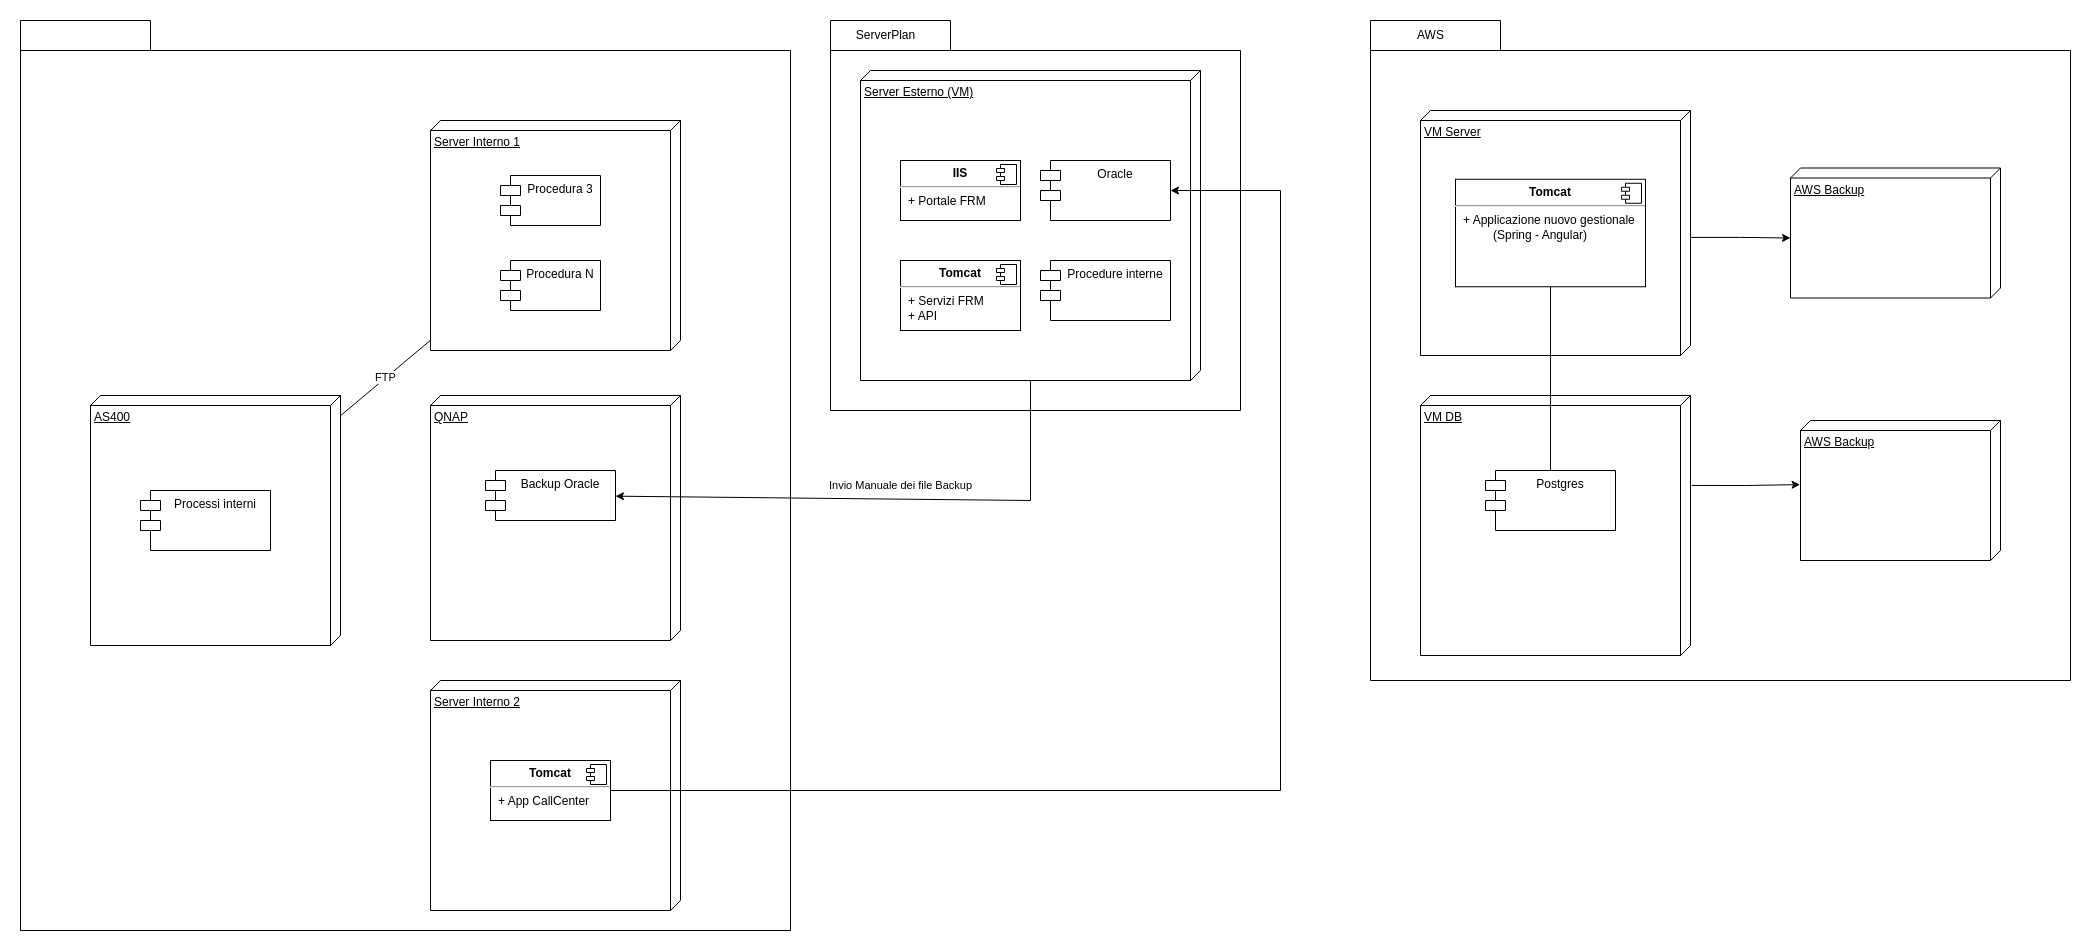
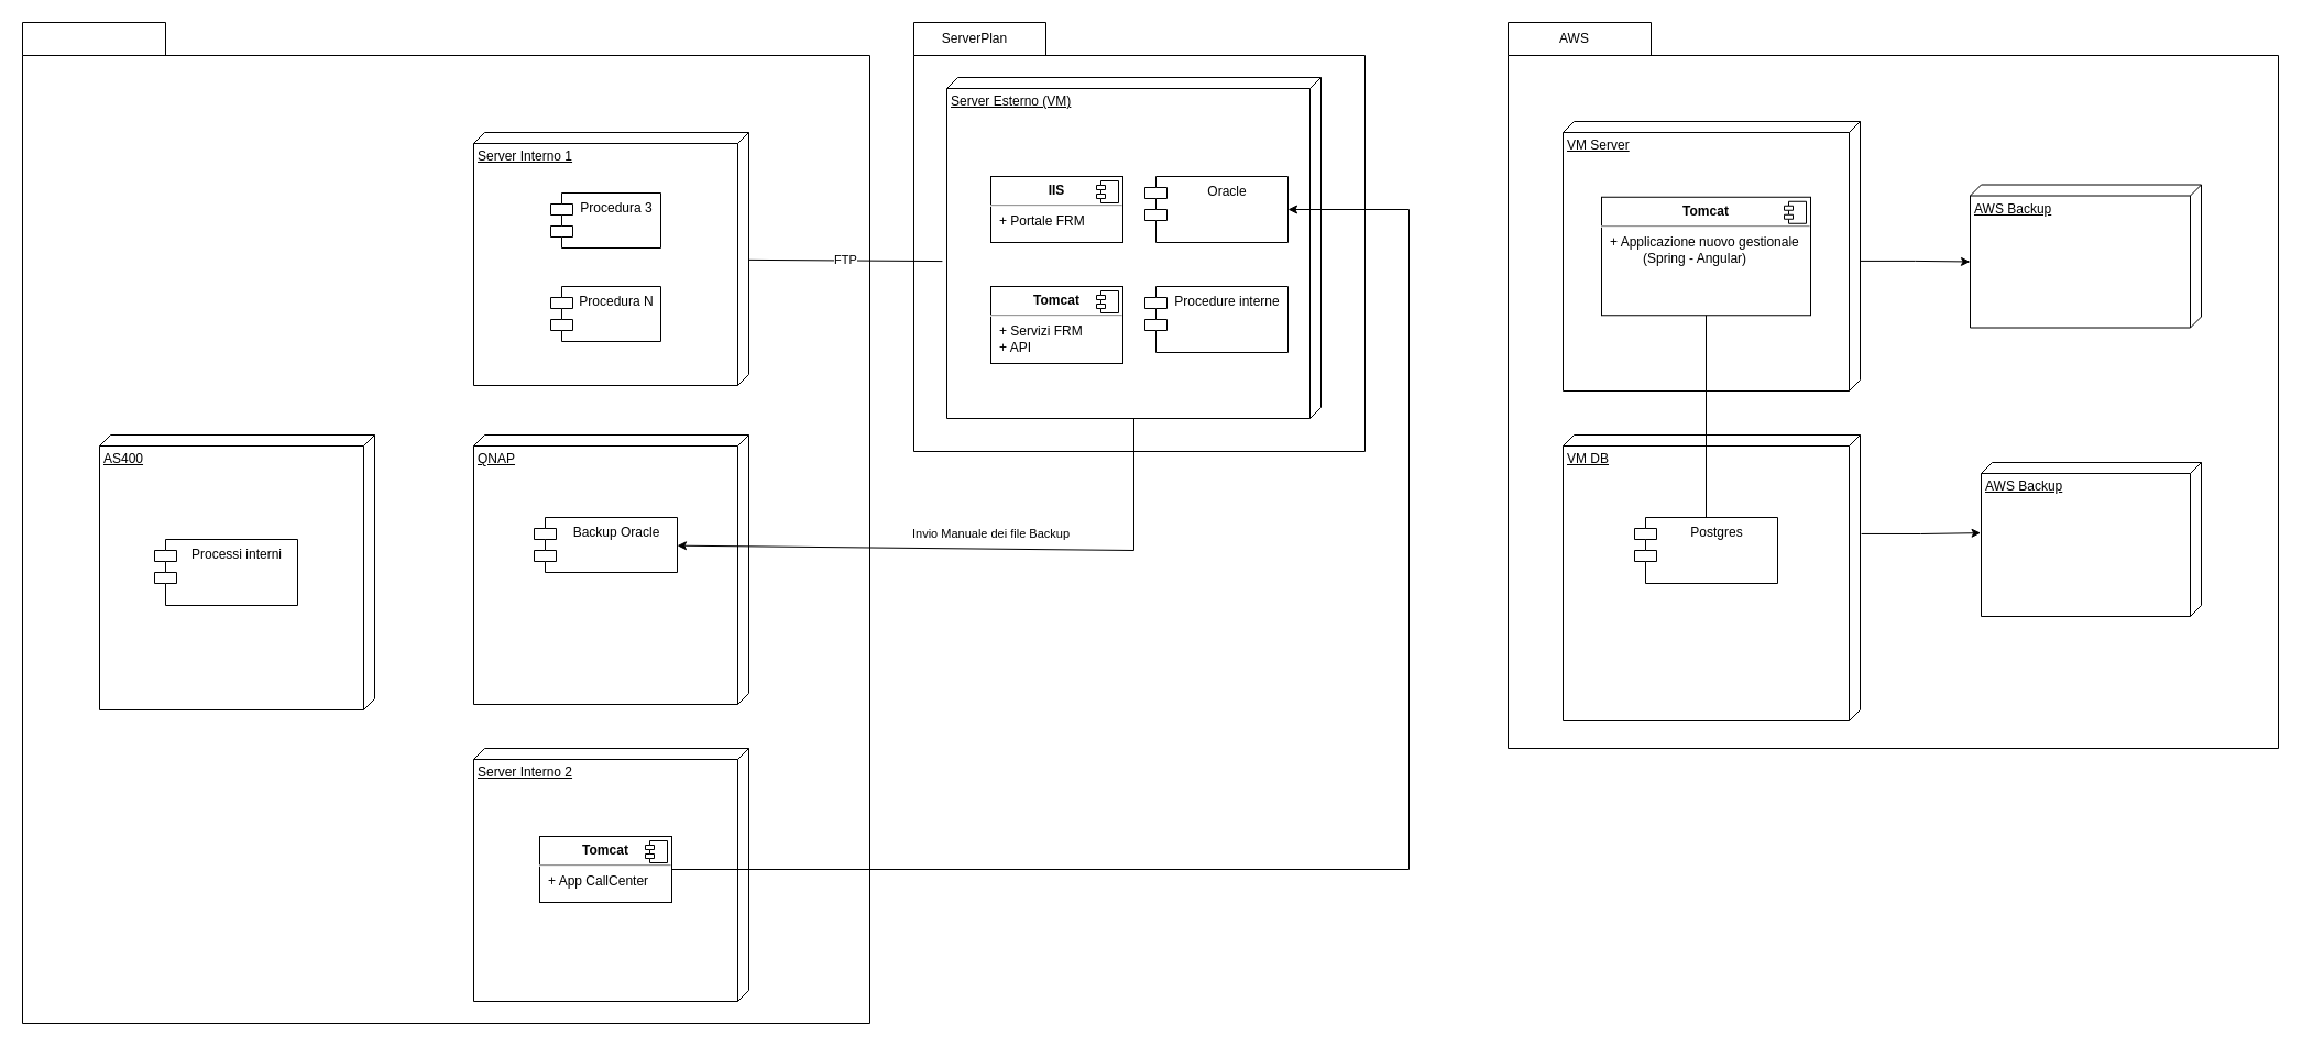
  <mxCell id="0" />
  <mxCell id="1" parent="0" />
  <mxCell id="2" value="" style="shape=folder;fontStyle=1;spacingTop=10;tabWidth=130;tabHeight=30;tabPosition=left;html=1;" parent="1" vertex="1"><mxGeometry x="20" y="20" width="770" height="910" as="geometry" /></mxCell>
  <mxCell id="3" value="Server Interno 1" style="verticalAlign=top;align=left;spacingTop=8;spacingLeft=2;spacingRight=12;shape=cube;size=10;direction=south;fontStyle=4;html=1;" parent="1" vertex="1"><mxGeometry x="430" y="120" width="250" height="230" as="geometry" /></mxCell>
  <mxCell id="4" value="Procedura 3" style="shape=module;align=left;spacingLeft=20;align=center;verticalAlign=top;" parent="1" vertex="1"><mxGeometry x="500" y="175" width="100" height="50" as="geometry" /></mxCell>
  <mxCell id="5" value="Procedura N" style="shape=module;align=left;spacingLeft=20;align=center;verticalAlign=top;" parent="1" vertex="1"><mxGeometry x="500" y="260" width="100" height="50" as="geometry" /></mxCell>
  <mxCell id="6" value="AS400" style="verticalAlign=top;align=left;spacingTop=8;spacingLeft=2;spacingRight=12;shape=cube;size=10;direction=south;fontStyle=4;html=1;" parent="1" vertex="1"><mxGeometry x="90" y="395" width="250" height="250" as="geometry" /></mxCell>
- <mxCell id="7" value="FTP" style="endArrow=none;html=1;rounded=0;" parent="1" source="6" target="3" edge="1"><mxGeometry width="50" height="50" relative="1" as="geometry"><mxPoint x="590" y="500" as="sourcePoint" /><mxPoint x="640" y="450" as="targetPoint" /></mxGeometry></mxCell>
  <mxCell id="8" value="" style="shape=folder;fontStyle=1;spacingTop=10;tabWidth=120;tabHeight=30;tabPosition=left;html=1;" parent="1" vertex="1"><mxGeometry x="830" y="20" width="410" height="390" as="geometry" /></mxCell>
  <mxCell id="9" value="ServerPlan" style="text;html=1;align=center;verticalAlign=middle;resizable=0;points=[];autosize=1;strokeColor=none;fillColor=none;" parent="1" vertex="1"><mxGeometry x="850" y="25" width="70" height="20" as="geometry" /></mxCell>
  <mxCell id="10" value="Server Esterno (VM)" style="verticalAlign=top;align=left;spacingTop=8;spacingLeft=2;spacingRight=12;shape=cube;size=10;direction=south;fontStyle=4;html=1;" parent="1" vertex="1"><mxGeometry x="860" y="70" width="340" height="310" as="geometry" /></mxCell>
  <mxCell id="11" value="Processi interni" style="shape=module;align=left;spacingLeft=20;align=center;verticalAlign=top;" parent="1" vertex="1"><mxGeometry x="140" y="490" width="130" height="60" as="geometry" /></mxCell>
  <mxCell id="12" value="Oracle" style="shape=module;align=left;spacingLeft=20;align=center;verticalAlign=top;" parent="1" vertex="1"><mxGeometry x="1040" y="160" width="130" height="60" as="geometry" /></mxCell>
+ <mxCell id="13" value="FTP" style="endArrow=none;html=1;rounded=0;entryX=0.539;entryY=1.012;entryDx=0;entryDy=0;entryPerimeter=0;" parent="1" source="3" target="10" edge="1"><mxGeometry width="50" height="50" relative="1" as="geometry"><mxPoint x="900" y="500" as="sourcePoint" /><mxPoint x="860" y="230" as="targetPoint" /></mxGeometry></mxCell>
  <mxCell id="14" value="Procedure interne" style="shape=module;align=left;spacingLeft=20;align=center;verticalAlign=top;" parent="1" vertex="1"><mxGeometry x="1040" y="260" width="130" height="60" as="geometry" /></mxCell>
  <mxCell id="15" value="" style="shape=folder;fontStyle=1;spacingTop=10;tabWidth=130;tabHeight=30;tabPosition=left;html=1;" vertex="1" parent="1"><mxGeometry x="1370" y="20" width="700" height="660" as="geometry" /></mxCell>
  <mxCell id="16" value="AWS" style="text;html=1;align=center;verticalAlign=middle;resizable=0;points=[];autosize=1;strokeColor=none;fillColor=none;" vertex="1" parent="1"><mxGeometry x="1405" y="20" width="50" height="30" as="geometry" /></mxCell>
  <mxCell id="17" style="edgeStyle=orthogonalEdgeStyle;rounded=0;orthogonalLoop=1;jettySize=auto;html=1;entryX=0;entryY=0;entryDx=70;entryDy=210;entryPerimeter=0;exitX=0.518;exitY=0.004;exitDx=0;exitDy=0;exitPerimeter=0;" edge="1" parent="1" source="18" target="21"><mxGeometry relative="1" as="geometry" /></mxCell>
  <mxCell id="18" value="VM Server" style="verticalAlign=top;align=left;spacingTop=8;spacingLeft=2;spacingRight=12;shape=cube;size=10;direction=south;fontStyle=4;html=1;" vertex="1" parent="1"><mxGeometry x="1420" y="110" width="270" height="245" as="geometry" /></mxCell>
  <mxCell id="19" style="edgeStyle=orthogonalEdgeStyle;rounded=0;orthogonalLoop=1;jettySize=auto;html=1;entryX=0.458;entryY=1.002;entryDx=0;entryDy=0;entryPerimeter=0;exitX=0.346;exitY=-0.004;exitDx=0;exitDy=0;exitPerimeter=0;" edge="1" parent="1" source="20" target="23"><mxGeometry relative="1" as="geometry" /></mxCell>
  <mxCell id="20" value="VM DB" style="verticalAlign=top;align=left;spacingTop=8;spacingLeft=2;spacingRight=12;shape=cube;size=10;direction=south;fontStyle=4;html=1;" vertex="1" parent="1"><mxGeometry x="1420" y="395" width="270" height="260" as="geometry" /></mxCell>
  <mxCell id="21" value="AWS Backup" style="verticalAlign=top;align=left;spacingTop=8;spacingLeft=2;spacingRight=12;shape=cube;size=10;direction=south;fontStyle=4;html=1;" vertex="1" parent="1"><mxGeometry x="1790" y="167.5" width="210" height="130" as="geometry" /></mxCell>
  <mxCell id="22" value="Postgres" style="shape=module;align=left;spacingLeft=20;align=center;verticalAlign=top;" vertex="1" parent="1"><mxGeometry x="1485" y="470" width="130" height="60" as="geometry" /></mxCell>
  <mxCell id="23" value="AWS Backup" style="verticalAlign=top;align=left;spacingTop=8;spacingLeft=2;spacingRight=12;shape=cube;size=10;direction=south;fontStyle=4;html=1;" vertex="1" parent="1"><mxGeometry x="1800" y="420" width="200" height="140" as="geometry" /></mxCell>
  <mxCell id="24" value="QNAP" style="verticalAlign=top;align=left;spacingTop=8;spacingLeft=2;spacingRight=12;shape=cube;size=10;direction=south;fontStyle=4;html=1;" vertex="1" parent="1"><mxGeometry x="430" y="395" width="250" height="245" as="geometry" /></mxCell>
  <mxCell id="25" value="Backup Oracle" style="shape=module;align=left;spacingLeft=20;align=center;verticalAlign=top;" vertex="1" parent="1"><mxGeometry x="485" y="470" width="130" height="50" as="geometry" /></mxCell>
  <mxCell id="26" value="" style="endArrow=classic;html=1;rounded=0;" edge="1" parent="1" source="10" target="25"><mxGeometry width="50" height="50" relative="1" as="geometry"><mxPoint x="830" y="590" as="sourcePoint" /><mxPoint x="880" y="540" as="targetPoint" /><Array as="points"><mxPoint x="1030" y="500" /></Array></mxGeometry></mxCell>
  <mxCell id="27" value="Invio Manuale dei file Backup" style="edgeLabel;html=1;align=center;verticalAlign=middle;resizable=0;points=[];" vertex="1" connectable="0" parent="26"><mxGeometry x="-0.364" y="4" relative="1" as="geometry"><mxPoint x="-80" y="-19" as="offset" /></mxGeometry></mxCell>
  <mxCell id="28" value="&lt;p style=&quot;margin:0px;margin-top:6px;text-align:center;&quot;&gt;&lt;b&gt;Tomcat&lt;/b&gt;&lt;/p&gt;&lt;hr&gt;&lt;p style=&quot;margin:0px;margin-left:8px;&quot;&gt;+ Servizi FRM&lt;/p&gt;&lt;p style=&quot;margin:0px;margin-left:8px;&quot;&gt;+ API&lt;/p&gt;&lt;p style=&quot;margin:0px;margin-left:8px;&quot;&gt;&lt;br&gt;&lt;/p&gt;" style="align=left;overflow=fill;html=1;dropTarget=0;" vertex="1" parent="1"><mxGeometry x="900" y="260" width="120" height="70" as="geometry" /></mxCell>
  <mxCell id="29" value="" style="shape=component;jettyWidth=8;jettyHeight=4;" vertex="1" parent="28"><mxGeometry x="1" width="20" height="20" relative="1" as="geometry"><mxPoint x="-24" y="4" as="offset" /></mxGeometry></mxCell>
  <mxCell id="30" value="&lt;p style=&quot;margin:0px;margin-top:6px;text-align:center;&quot;&gt;&lt;b&gt;IIS&lt;/b&gt;&lt;/p&gt;&lt;hr&gt;&lt;p style=&quot;margin:0px;margin-left:8px;&quot;&gt;+ Portale FRM&lt;/p&gt;" style="align=left;overflow=fill;html=1;dropTarget=0;" vertex="1" parent="1"><mxGeometry x="900" y="160" width="120" height="60" as="geometry" /></mxCell>
  <mxCell id="31" value="" style="shape=component;jettyWidth=8;jettyHeight=4;" vertex="1" parent="30"><mxGeometry x="1" width="20" height="20" relative="1" as="geometry"><mxPoint x="-24" y="4" as="offset" /></mxGeometry></mxCell>
  <mxCell id="32" value="&lt;p style=&quot;margin:0px;margin-top:6px;text-align:center;&quot;&gt;&lt;b&gt;Tomcat&lt;/b&gt;&lt;/p&gt;&lt;hr&gt;&lt;p style=&quot;margin:0px;margin-left:8px;&quot;&gt;+ Applicazione nuovo gestionale&lt;/p&gt;&lt;p style=&quot;margin:0px;margin-left:8px;&quot;&gt;&amp;nbsp; &amp;nbsp; &amp;nbsp; &amp;nbsp; &amp;nbsp;(Spring - Angular)&lt;/p&gt;&lt;p style=&quot;margin:0px;margin-left:8px;&quot;&gt;&lt;br&gt;&lt;/p&gt;" style="align=left;overflow=fill;html=1;dropTarget=0;" vertex="1" parent="1"><mxGeometry x="1455" y="178.75" width="190" height="107.5" as="geometry" /></mxCell>
  <mxCell id="33" value="" style="shape=component;jettyWidth=8;jettyHeight=4;" vertex="1" parent="32"><mxGeometry x="1" width="20" height="20" relative="1" as="geometry"><mxPoint x="-24" y="4" as="offset" /></mxGeometry></mxCell>
  <mxCell id="34" value="" style="endArrow=none;html=1;rounded=0;entryX=0.5;entryY=1;entryDx=0;entryDy=0;" edge="1" parent="1" target="32"><mxGeometry width="50" height="50" relative="1" as="geometry"><mxPoint x="1550" y="470" as="sourcePoint" /><mxPoint x="1810" y="340" as="targetPoint" /></mxGeometry></mxCell>
  <mxCell id="35" value="Server Interno 2" style="verticalAlign=top;align=left;spacingTop=8;spacingLeft=2;spacingRight=12;shape=cube;size=10;direction=south;fontStyle=4;html=1;" vertex="1" parent="1"><mxGeometry x="430" y="680" width="250" height="230" as="geometry" /></mxCell>
  <mxCell id="36" value="&lt;p style=&quot;margin:0px;margin-top:6px;text-align:center;&quot;&gt;&lt;b&gt;Tomcat&lt;/b&gt;&lt;/p&gt;&lt;hr&gt;&lt;p style=&quot;margin:0px;margin-left:8px;&quot;&gt;+ App CallCenter&lt;/p&gt;" style="align=left;overflow=fill;html=1;dropTarget=0;" vertex="1" parent="1"><mxGeometry x="490" y="760" width="120" height="60" as="geometry" /></mxCell>
  <mxCell id="37" value="" style="shape=component;jettyWidth=8;jettyHeight=4;" vertex="1" parent="36"><mxGeometry x="1" width="20" height="20" relative="1" as="geometry"><mxPoint x="-24" y="4" as="offset" /></mxGeometry></mxCell>
  <mxCell id="38" value="" style="endArrow=classic;html=1;rounded=0;exitX=1;exitY=0.5;exitDx=0;exitDy=0;entryX=1;entryY=0.5;entryDx=0;entryDy=0;" edge="1" parent="1" source="36" target="12"><mxGeometry width="50" height="50" relative="1" as="geometry"><mxPoint x="650" y="570" as="sourcePoint" /><mxPoint x="700" y="520" as="targetPoint" /><Array as="points"><mxPoint x="1280" y="790" /><mxPoint x="1280" y="190" /></Array></mxGeometry></mxCell>
